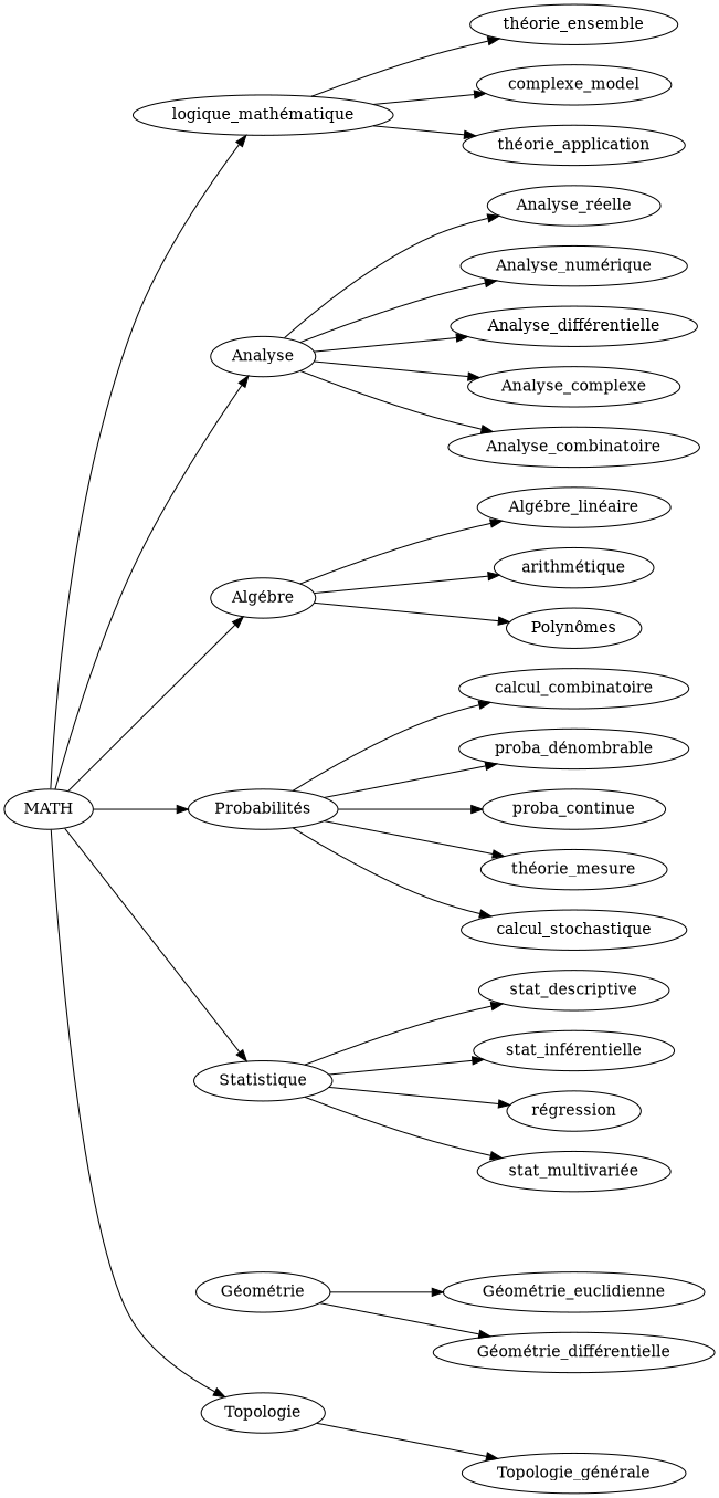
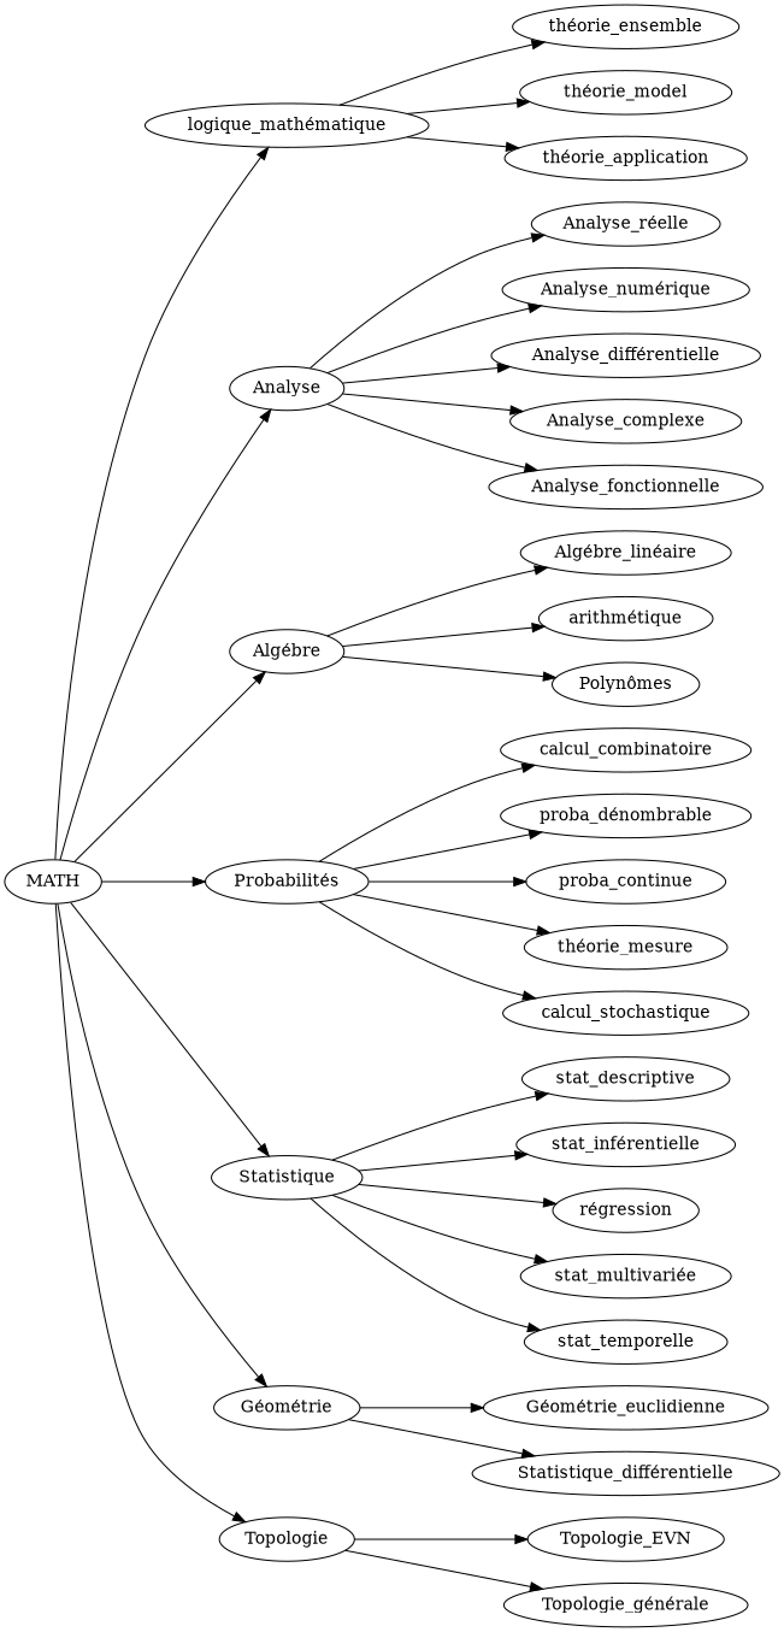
  digraph {
    rankdir=LR
    MATH
    "logique_mathématique"
    Analyse
    "Algébre"
    "Probabilités"
    Statistique
    "Géométrie"
    Topologie
    "théorie_ensemble"
-   "théorie_model" [label=complexe_model]
+   "théorie_model"
    "théorie_application"
    "Analyse_réelle"
    "Analyse_numérique"
    "Analyse_différentielle"
    Analyse_complexe
-   Analyse_fonctionnelle [label=Analyse_combinatoire]
+   Analyse_fonctionnelle
    "Algébre_linéaire"
    "arithmétique"
    "Polynômes"
    calcul_combinatoire
    "proba_dénombrable"
    proba_continue
    "théorie_mesure"
    calcul_stochastique
    stat_descriptive
    "stat_inférentielle"
    "régression"
    "stat_multivariée"
+   stat_temporelle
    "Géométrie_euclidienne"
-   "Géométrie_différentielle"
+   "Géométrie_différentielle" [label="Statistique_différentielle"]
+   Topologie_EVN
    "Topologie_générale"
    MATH -> "logique_mathématique"
    MATH -> Analyse
    MATH -> "Algébre"
    MATH -> "Probabilités"
    MATH -> Statistique
+   MATH -> "Géométrie"
    MATH -> Topologie
    "logique_mathématique" -> "théorie_ensemble"
    "logique_mathématique" -> "théorie_model"
    "logique_mathématique" -> "théorie_application"
    Analyse -> "Analyse_réelle"
    Analyse -> "Analyse_numérique"
    Analyse -> "Analyse_différentielle"
    Analyse -> Analyse_complexe
    Analyse -> Analyse_fonctionnelle
    "Algébre" -> "Algébre_linéaire"
    "Algébre" -> "arithmétique"
    "Algébre" -> "Polynômes"
    "Probabilités" -> calcul_combinatoire
    "Probabilités" -> "proba_dénombrable"
    "Probabilités" -> proba_continue
    "Probabilités" -> "théorie_mesure"
    "Probabilités" -> calcul_stochastique
    Statistique -> stat_descriptive
    Statistique -> "stat_inférentielle"
    Statistique -> "régression"
    Statistique -> "stat_multivariée"
+   Statistique -> stat_temporelle
    "Géométrie" -> "Géométrie_euclidienne"
    "Géométrie" -> "Géométrie_différentielle"
+   Topologie -> Topologie_EVN
    Topologie -> "Topologie_générale"
  }
